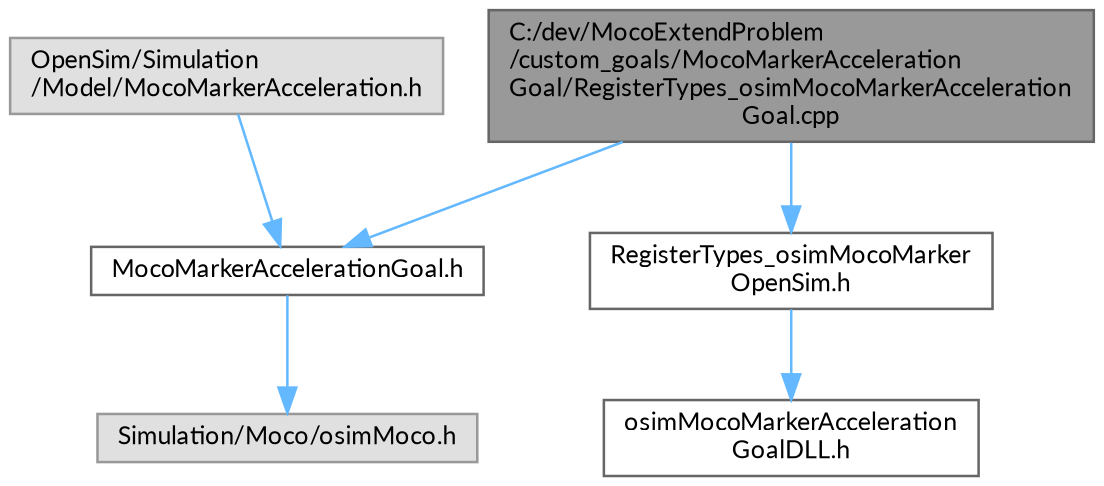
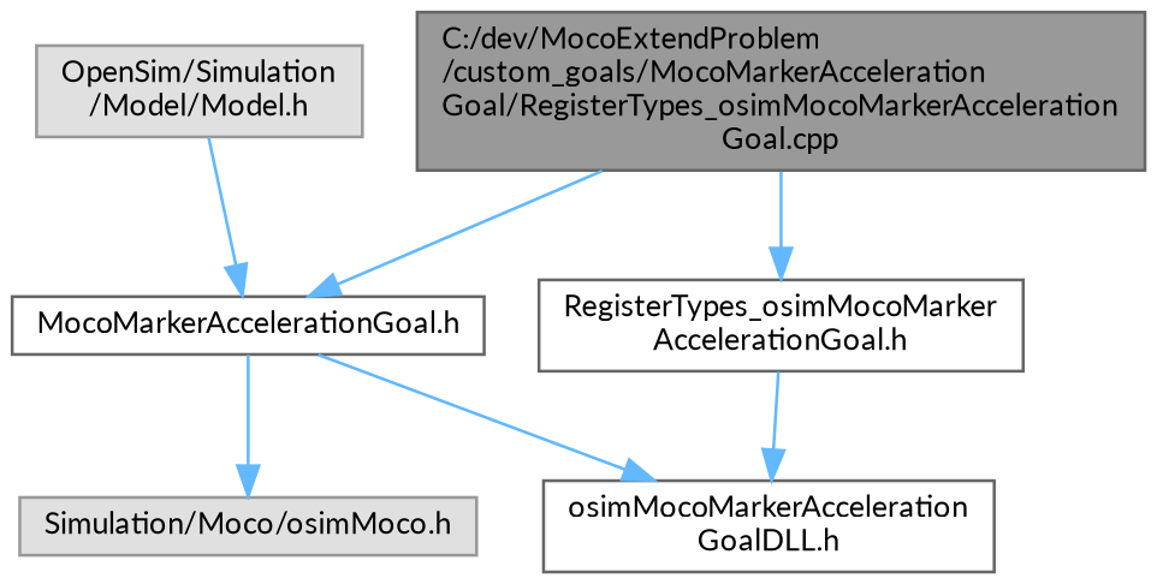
  digraph {
    fontname=Lato
    node [color=grey40 fillcolor=white fontname=Lato fontsize=10 shape=box style=filled]
    edge [color=steelblue1 fontname=Lato fontsize=10 labelfontname=Helvetica labelfontsize=10 style=solid]
    n1 [color=gray40 fillcolor=grey60 fontcolor=black height=0.2 label="C:/dev/MocoExtendProblem\l/custom_goals/MocoMarkerAcceleration\lGoal/RegisterTypes_osimMocoMarkerAcceleration\lGoal.cpp" width=0.4]
    n2 [height=0.2 label="MocoMarkerAccelerationGoal.h" width=0.4]
-   n3 [height=0.2 label="RegisterTypes_osimMocoMarker\lOpenSim.h" width=0.4]
+   n3 [height=0.2 label="RegisterTypes_osimMocoMarker\lAccelerationGoal.h" width=0.4]
    n4 [color=grey60 fillcolor="#E0E0E0" height=0.2 label="Simulation/Moco/osimMoco.h" width=0.4]
    n5 [height=0.2 label="osimMocoMarkerAcceleration\lGoalDLL.h" width=0.4]
-   n6 [color=grey60 fillcolor="#E0E0E0" height=0.2 label="OpenSim/Simulation\l/Model/MocoMarkerAcceleration.h" width=0.4]
+   n6 [color=grey60 fillcolor="#E0E0E0" height=0.2 label="OpenSim/Simulation\l/Model/Model.h" width=0.4]
    n1 -> n2
    n1 -> n3
    n2 -> n4
+   n2 -> n5
    n3 -> n5
    n6 -> n2
  }
